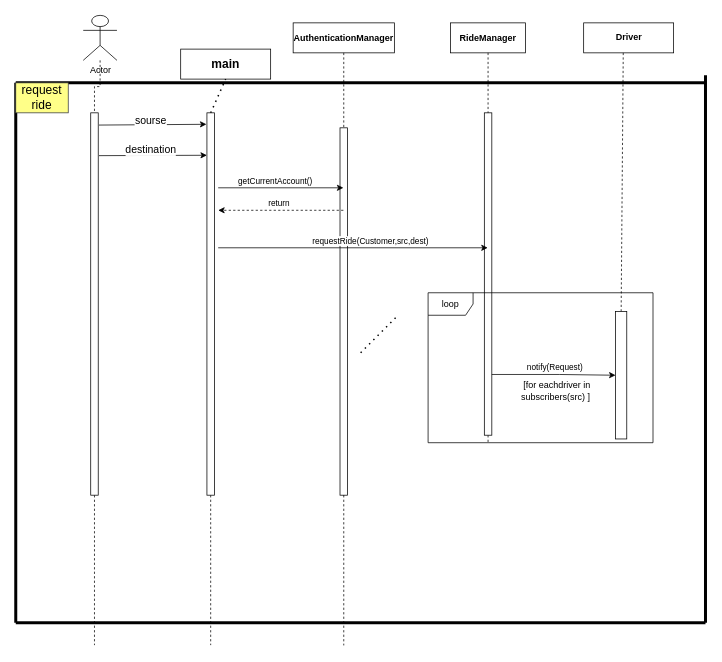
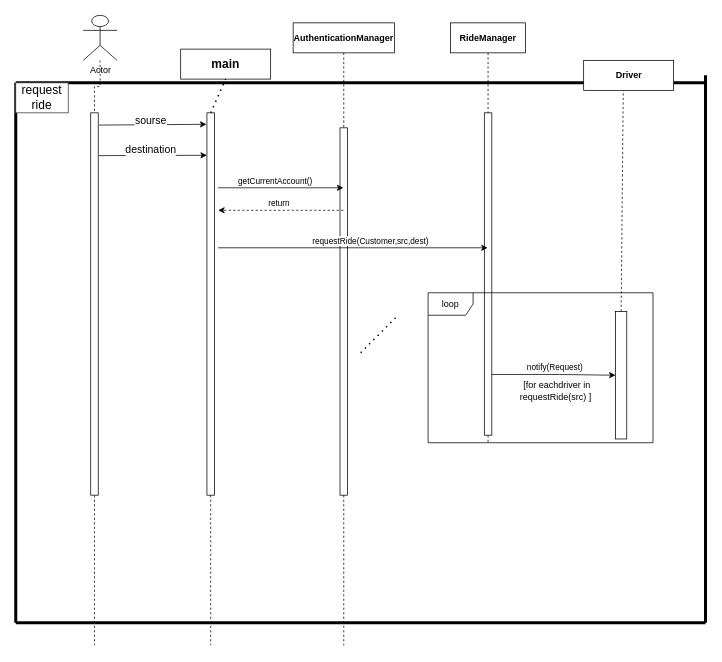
  <mxCell id="0" />
  <mxCell id="1" parent="0" />
  <mxCell id="2" value="AuthenticationManager" style="shape=umlLifeline;perimeter=lifelinePerimeter;container=1;collapsible=0;recursiveResize=0;rounded=0;shadow=0;strokeWidth=1;fontStyle=1" parent="1" vertex="1"><mxGeometry x="390" y="30" width="135" height="630" as="geometry" /></mxCell>
  <mxCell id="3" value="" style="points=[];perimeter=orthogonalPerimeter;rounded=0;shadow=0;strokeWidth=1;" parent="2" vertex="1"><mxGeometry x="62.5" y="140" width="10" height="490" as="geometry" /></mxCell>
  <mxCell id="4" value="RideManager" style="shape=umlLifeline;perimeter=lifelinePerimeter;container=1;collapsible=0;recursiveResize=0;rounded=0;shadow=0;strokeWidth=1;fontStyle=1" parent="1" vertex="1"><mxGeometry x="600" y="30" width="100" height="560" as="geometry" /></mxCell>
  <mxCell id="5" value="" style="points=[];perimeter=orthogonalPerimeter;rounded=0;shadow=0;strokeWidth=1;" parent="4" vertex="1"><mxGeometry x="45" y="120" width="10" height="430" as="geometry" /></mxCell>
  <mxCell id="6" value="" style="edgeStyle=orthogonalEdgeStyle;rounded=0;orthogonalLoop=1;jettySize=auto;html=1;endArrow=none;endFill=0;dashed=1;" parent="1" source="7" target="9" edge="1"><mxGeometry relative="1" as="geometry" /></mxCell>
  <mxCell id="7" value="Actor" style="shape=umlActor;verticalLabelPosition=bottom;verticalAlign=top;html=1;outlineConnect=0;fillColor=none;" parent="1" vertex="1"><mxGeometry x="110" y="20" width="45" height="60" as="geometry" /></mxCell>
  <mxCell id="8" style="edgeStyle=orthogonalEdgeStyle;rounded=0;orthogonalLoop=1;jettySize=auto;html=1;strokeWidth=1;dashed=1;endArrow=none;endFill=0;" edge="1" parent="1" source="9"><mxGeometry relative="1" as="geometry"><mxPoint x="125" y="860" as="targetPoint" /></mxGeometry></mxCell>
  <mxCell id="9" value="" style="rounded=0;whiteSpace=wrap;html=1;" parent="1" vertex="1"><mxGeometry x="120" y="150" width="10" height="510" as="geometry" /></mxCell>
  <mxCell id="10" value="" style="endArrow=none;html=1;rounded=0;fontSize=16;strokeWidth=4;" parent="1" edge="1"><mxGeometry width="50" height="50" relative="1" as="geometry"><mxPoint x="940" y="110" as="sourcePoint" /><mxPoint x="20" y="110" as="targetPoint" /></mxGeometry></mxCell>
  <mxCell id="11" value="" style="endArrow=none;html=1;rounded=0;fontSize=16;strokeWidth=4;" parent="1" edge="1"><mxGeometry width="50" height="50" relative="1" as="geometry"><mxPoint x="940" y="830" as="sourcePoint" /><mxPoint x="940" y="100" as="targetPoint" /></mxGeometry></mxCell>
  <mxCell id="12" value="" style="endArrow=none;html=1;rounded=0;fontSize=16;strokeWidth=4;" parent="1" edge="1"><mxGeometry width="50" height="50" relative="1" as="geometry"><mxPoint x="20" y="830" as="sourcePoint" /><mxPoint x="20" y="110" as="targetPoint" /></mxGeometry></mxCell>
  <mxCell id="13" value="" style="endArrow=none;html=1;rounded=0;fontSize=16;strokeWidth=4;" parent="1" edge="1"><mxGeometry width="50" height="50" relative="1" as="geometry"><mxPoint x="20" y="830" as="sourcePoint" /><mxPoint x="940" y="830" as="targetPoint" /></mxGeometry></mxCell>
- <mxCell id="14" value="request ride" style="whiteSpace=wrap;html=1;fontSize=16;fillColor=#ffff88;strokeColor=#36393d;" parent="1" vertex="1"><mxGeometry x="20" y="110" width="70" height="40" as="geometry" /></mxCell>
+ <mxCell id="14" value="request ride" style="whiteSpace=wrap;html=1;fontSize=16;fillColor=#ffffff;strokeColor=#36393d;" parent="1" vertex="1"><mxGeometry x="20" y="110" width="70" height="40" as="geometry" /></mxCell>
  <mxCell id="15" value="&lt;b&gt;main&lt;/b&gt;" style="rounded=0;whiteSpace=wrap;html=1;fontSize=16;fillColor=none;" parent="1" vertex="1"><mxGeometry x="240" y="65" width="120" height="40" as="geometry" /></mxCell>
  <mxCell id="16" value="" style="endArrow=none;dashed=1;html=1;dashPattern=1 3;strokeWidth=2;rounded=0;fontSize=16;entryX=0.5;entryY=1;entryDx=0;entryDy=0;" parent="1" target="15" edge="1"><mxGeometry width="50" height="50" relative="1" as="geometry"><mxPoint x="280" y="150" as="sourcePoint" /><mxPoint x="300" y="70" as="targetPoint" /></mxGeometry></mxCell>
  <mxCell id="17" style="edgeStyle=orthogonalEdgeStyle;rounded=0;orthogonalLoop=1;jettySize=auto;html=1;dashed=1;endArrow=none;endFill=0;strokeWidth=1;" edge="1" parent="1" source="18"><mxGeometry relative="1" as="geometry"><mxPoint x="280" y="860" as="targetPoint" /></mxGeometry></mxCell>
  <mxCell id="18" value="" style="rounded=0;whiteSpace=wrap;html=1;fontSize=16;" parent="1" vertex="1"><mxGeometry x="275" y="150" width="10" height="510" as="geometry" /></mxCell>
  <mxCell id="19" value="" style="endArrow=classic;html=1;rounded=0;fontSize=16;strokeWidth=1;exitX=1.1;exitY=0.032;exitDx=0;exitDy=0;exitPerimeter=0;entryX=-0.067;entryY=0.03;entryDx=0;entryDy=0;entryPerimeter=0;" parent="1" source="9" target="18" edge="1"><mxGeometry width="50" height="50" relative="1" as="geometry"><mxPoint x="130" y="210" as="sourcePoint" /><mxPoint x="180" y="160" as="targetPoint" /></mxGeometry></mxCell>
  <mxCell id="20" value="sourse" style="edgeLabel;html=1;align=center;verticalAlign=middle;resizable=0;points=[];fontSize=14;" parent="19" vertex="1" connectable="0"><mxGeometry x="-0.307" relative="1" as="geometry"><mxPoint x="19" y="-6" as="offset" /></mxGeometry></mxCell>
  <mxCell id="21" value="" style="endArrow=classic;html=1;rounded=0;fontSize=14;strokeWidth=1;exitX=1.1;exitY=0.112;exitDx=0;exitDy=0;exitPerimeter=0;entryX=0;entryY=0.111;entryDx=0;entryDy=0;entryPerimeter=0;" parent="1" source="9" target="18" edge="1"><mxGeometry width="50" height="50" relative="1" as="geometry"><mxPoint x="130" y="240" as="sourcePoint" /><mxPoint x="180" y="190" as="targetPoint" /></mxGeometry></mxCell>
  <mxCell id="22" value="destination" style="edgeLabel;html=1;align=center;verticalAlign=middle;resizable=0;points=[];fontSize=14;" parent="21" vertex="1" connectable="0"><mxGeometry x="-0.171" y="4" relative="1" as="geometry"><mxPoint x="9" y="-4" as="offset" /></mxGeometry></mxCell>
  <mxCell id="23" value="" style="endArrow=classic;html=1;rounded=0;" edge="1" parent="1" target="2"><mxGeometry width="50" height="50" relative="1" as="geometry"><mxPoint x="290" y="250" as="sourcePoint" /><mxPoint x="340" y="230" as="targetPoint" /></mxGeometry></mxCell>
  <mxCell id="24" value="getCurrentAccount()" style="edgeLabel;html=1;align=center;verticalAlign=middle;resizable=0;points=[];" vertex="1" connectable="0" parent="23"><mxGeometry x="-0.096" y="-3" relative="1" as="geometry"><mxPoint y="-13" as="offset" /></mxGeometry></mxCell>
  <mxCell id="25" value="" style="endArrow=classic;html=1;rounded=0;dashed=1;" edge="1" parent="1" source="2"><mxGeometry width="50" height="50" relative="1" as="geometry"><mxPoint x="340" y="330" as="sourcePoint" /><mxPoint x="290" y="280" as="targetPoint" /></mxGeometry></mxCell>
  <mxCell id="26" value="return" style="edgeLabel;html=1;align=center;verticalAlign=middle;resizable=0;points=[];" vertex="1" connectable="0" parent="25"><mxGeometry x="-0.277" relative="1" as="geometry"><mxPoint x="-27" y="-10" as="offset" /></mxGeometry></mxCell>
  <mxCell id="27" value="" style="endArrow=classic;html=1;rounded=0;" edge="1" parent="1" target="4"><mxGeometry width="50" height="50" relative="1" as="geometry"><mxPoint x="290" y="330" as="sourcePoint" /><mxPoint x="340" y="310" as="targetPoint" /></mxGeometry></mxCell>
  <mxCell id="28" value="requestRide(Customer,src,dest)" style="edgeLabel;html=1;align=center;verticalAlign=middle;resizable=0;points=[];" vertex="1" connectable="0" parent="27"><mxGeometry x="0.122" y="-3" relative="1" as="geometry"><mxPoint y="-13" as="offset" /></mxGeometry></mxCell>
- <mxCell id="29" value="&lt;b&gt;Driver&lt;/b&gt;" style="rounded=0;whiteSpace=wrap;html=1;" vertex="1" parent="1"><mxGeometry x="777.5" y="30" width="120" height="40" as="geometry" /></mxCell>
+ <mxCell id="29" value="&lt;b&gt;Driver&lt;/b&gt;" style="rounded=0;whiteSpace=wrap;html=1;" vertex="1" parent="1"><mxGeometry x="777.5" y="80" width="120" height="40" as="geometry" /></mxCell>
  <mxCell id="30" value="" style="endArrow=none;dashed=1;html=1;strokeWidth=1;rounded=0;entryX=0.44;entryY=1;entryDx=0;entryDy=0;entryPerimeter=0;exitX=0.5;exitY=0;exitDx=0;exitDy=0;" edge="1" parent="1" source="31" target="29"><mxGeometry width="50" height="50" relative="1" as="geometry"><mxPoint x="813" y="140" as="sourcePoint" /><mxPoint x="840" y="70" as="targetPoint" /></mxGeometry></mxCell>
  <mxCell id="31" value="" style="rounded=0;whiteSpace=wrap;html=1;" vertex="1" parent="1"><mxGeometry x="820" y="415" width="15" height="170" as="geometry" /></mxCell>
  <mxCell id="32" value="" style="endArrow=classic;html=1;rounded=0;strokeWidth=1;entryX=0;entryY=0.5;entryDx=0;entryDy=0;" edge="1" parent="1" target="31"><mxGeometry width="50" height="50" relative="1" as="geometry"><mxPoint x="655" y="499" as="sourcePoint" /><mxPoint x="805" y="499" as="targetPoint" /><Array as="points"><mxPoint x="745" y="499" /></Array></mxGeometry></mxCell>
  <mxCell id="33" value="notify(Request)" style="edgeLabel;html=1;align=center;verticalAlign=middle;resizable=0;points=[];" vertex="1" connectable="0" parent="32"><mxGeometry x="-0.117" y="4" relative="1" as="geometry"><mxPoint x="10" y="-7" as="offset" /></mxGeometry></mxCell>
  <mxCell id="34" value="loop" style="shape=umlFrame;whiteSpace=wrap;html=1;" vertex="1" parent="1"><mxGeometry x="570" y="390" width="300" height="200" as="geometry" /></mxCell>
- <mxCell id="35" value="&amp;nbsp;[for eachdriver in&lt;br&gt;subscribers(src) ]" style="text;html=1;align=center;verticalAlign=middle;resizable=0;points=[];autosize=1;strokeColor=none;fillColor=none;" vertex="1" parent="1"><mxGeometry x="685" y="506" width="110" height="30" as="geometry" /></mxCell>
+ <mxCell id="35" value="&amp;nbsp;[for eachdriver in&lt;br&gt;requestRide(src) ]" style="text;html=1;align=center;verticalAlign=middle;resizable=0;points=[];autosize=1;strokeColor=none;fillColor=none;" vertex="1" parent="1"><mxGeometry x="685" y="506" width="110" height="30" as="geometry" /></mxCell>
  <mxCell id="36" value="" style="endArrow=none;dashed=1;html=1;dashPattern=1 3;strokeWidth=2;rounded=0;" edge="1" parent="1"><mxGeometry width="50" height="50" relative="1" as="geometry"><mxPoint x="480" y="470" as="sourcePoint" /><mxPoint x="530" y="420" as="targetPoint" /></mxGeometry></mxCell>
  <mxCell id="37" style="edgeStyle=orthogonalEdgeStyle;rounded=0;orthogonalLoop=1;jettySize=auto;html=1;dashed=1;endArrow=none;endFill=0;strokeWidth=1;" edge="1" parent="1" source="3"><mxGeometry relative="1" as="geometry"><mxPoint x="457.5" y="860.381" as="targetPoint" /></mxGeometry></mxCell>
